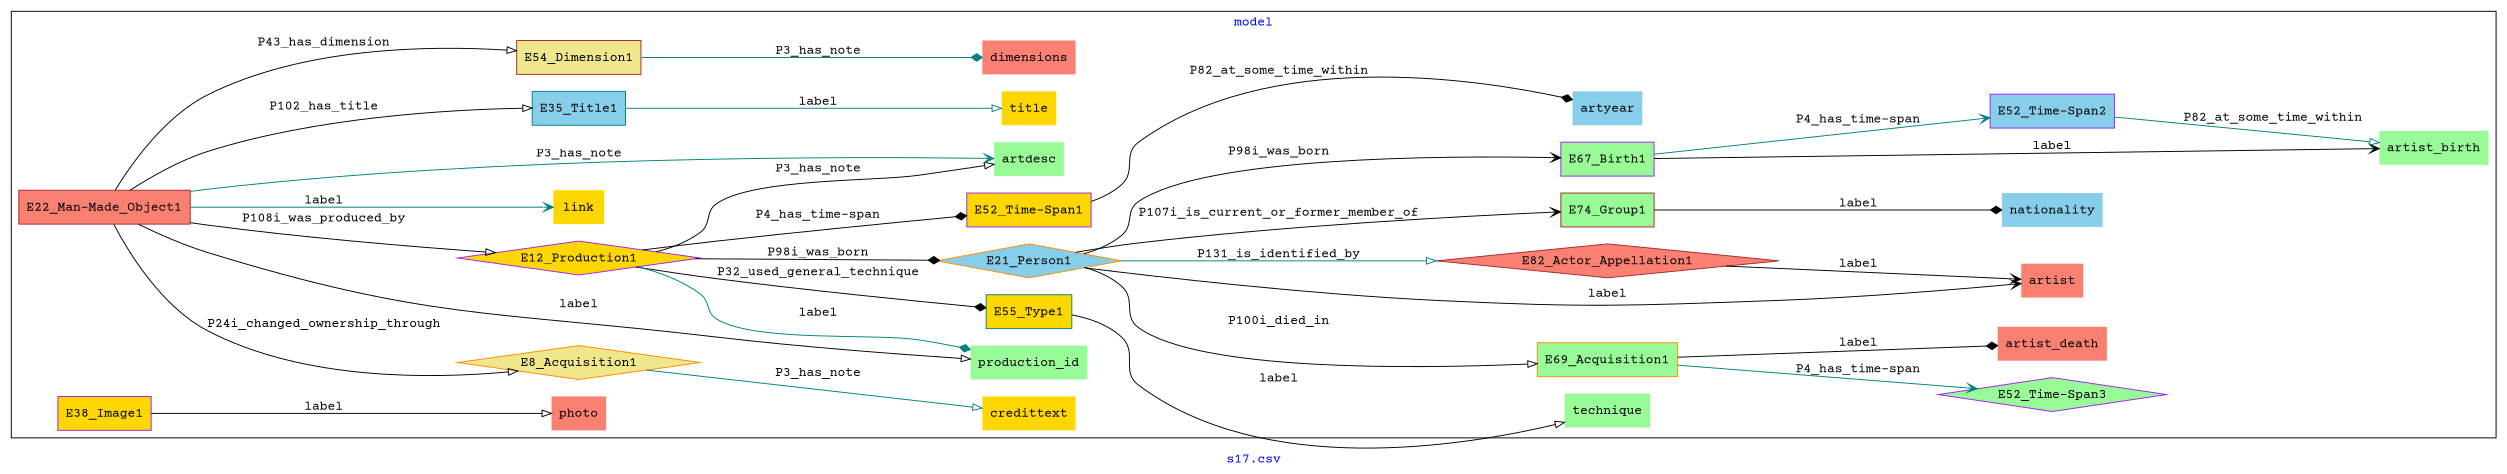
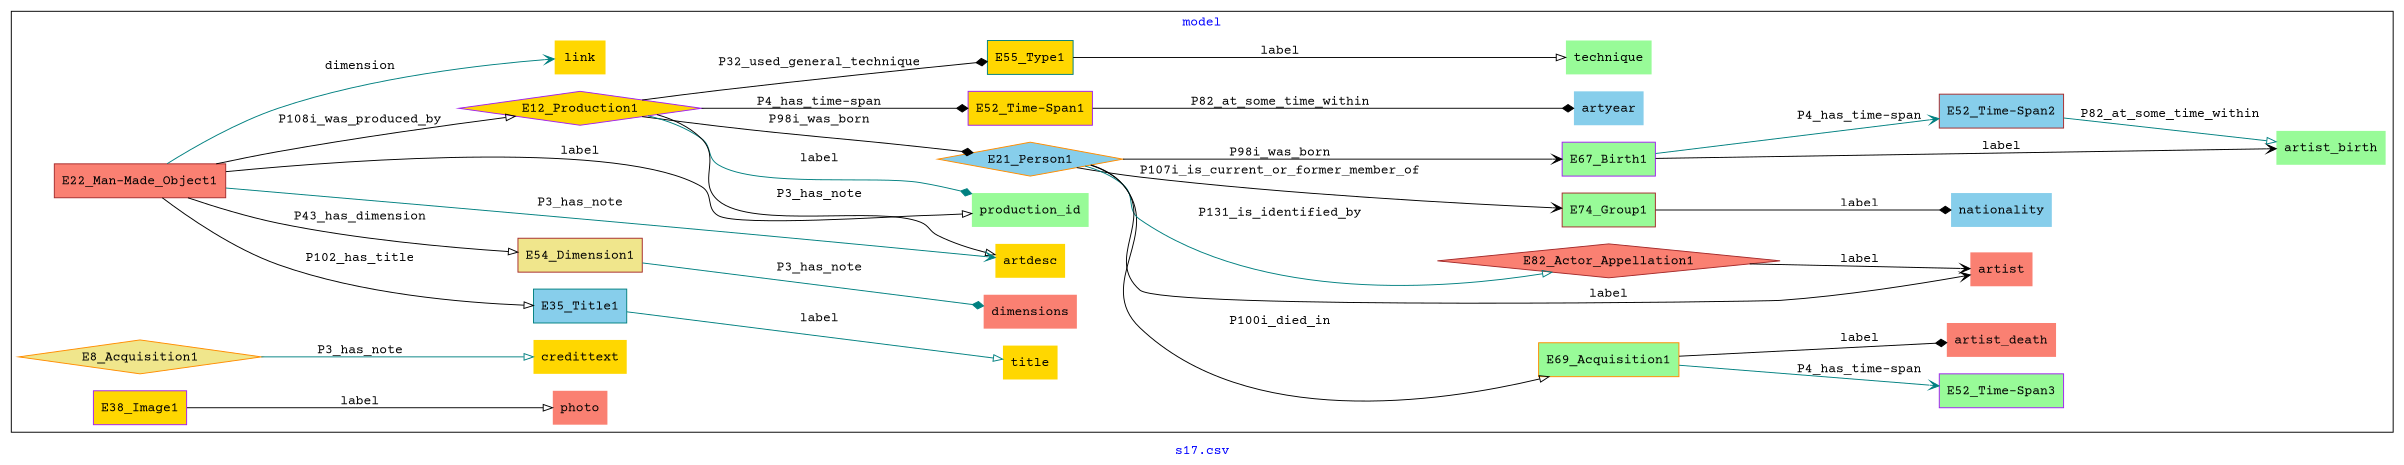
  digraph {
    fontcolor=blue
    fontname="Courier Prime"
    label="s17.csv"
    rankdir=LR
    remincross=true
    node [color=purple fillcolor=palegreen fontname="Courier Prime" shape=plaintext style=filled]
    edge [arrowhead=onormal color=black fontcolor=black fontname="Courier Prime"]
    n1 [fillcolor=gold label=E12_Production1 shape=diamond]
    n2 [color=darkorange fillcolor=skyblue label=E21_Person1 shape=diamond]
    n3 [fillcolor=gold label="E52_Time-Span1" shape=box]
    n4 [color=teal fillcolor=gold label=E55_Type1 shape=box]
    n5 [label=E67_Birth1 shape=box]
    n6 [color=darkorange label=E69_Acquisition1 shape=box]
    n7 [color=brown label=E74_Group1 shape=box]
    n8 [color=brown fillcolor=salmon label=E82_Actor_Appellation1 shape=diamond]
    n9 [color=brown fillcolor=salmon label="E22_Man-Made_Object1" shape=box]
    n10 [color=teal fillcolor=skyblue label=E35_Title1 shape=box]
    n11 [color=brown fillcolor=khaki label=E54_Dimension1 shape=box]
    n12 [color=darkorange fillcolor=khaki label=E8_Acquisition1 shape=diamond]
    n13 [fillcolor=gold label=E38_Image1 shape=box]
-   n14 [fillcolor=skyblue label="E52_Time-Span2" shape=box]
-   n15 [label="E52_Time-Span3" shape=diamond]
+   n14 [color=brown fillcolor=skyblue label="E52_Time-Span2" shape=box]
+   n15 [label="E52_Time-Span3" shape=box]
    n16 [label=technique]
    n17 [color=brown fillcolor=salmon label=photo]
    n18 [color=darkorange fillcolor=gold label=title]
    n19 [color=darkorange label=production_id]
    n20 [color=brown fillcolor=salmon label=dimensions]
    n21 [color=darkorange fillcolor=salmon label=artist_death]
    n22 [color=brown label=artist_birth]
    n23 [color=brown fillcolor=salmon label=artist]
    n24 [fillcolor=skyblue label=nationality]
-   n25 [color=darkorange label=artdesc]
+   n25 [color=darkorange fillcolor=gold label=artdesc]
    n26 [color=teal fillcolor=gold label=link]
    n27 [color=teal fillcolor=skyblue label=artyear]
    n28 [color=darkorange fillcolor=gold label=credittext]
    subgraph cluster_1 {
      label=model
      n1
      n2
      n3
      n4
      n5
      n6
      n7
      n8
      n9
      n10
      n11
      n12
      n13
      n14
      n15
      n16
      n17
      n18
      n19
      n20
      n21
      n22
      n23
      n24
      n25
      n26
      n27
      n28
    }
    n1 -> n2 [arrowhead=diamond label=P98i_was_born]
    n1 -> n3 [arrowhead=diamond label="P4_has_time-span"]
    n1 -> n4 [arrowhead=diamond label=P32_used_general_technique]
    n1 -> n19 [arrowhead=diamond color=teal label=label]
    n1 -> n25 [label=P3_has_note]
    n2 -> n5 [arrowhead=vee label=P98i_was_born]
    n2 -> n6 [label=P100i_died_in]
    n2 -> n7 [arrowhead=vee label=P107i_is_current_or_former_member_of]
    n2 -> n8 [color=teal label=P131_is_identified_by]
    n2 -> n23 [arrowhead=vee label=label]
    n3 -> n27 [arrowhead=diamond label=P82_at_some_time_within]
    n4 -> n16 [label=label]
    n5 -> n14 [arrowhead=vee color=teal label="P4_has_time-span"]
    n5 -> n22 [arrowhead=vee label=label]
    n6 -> n15 [arrowhead=vee color=teal label="P4_has_time-span"]
    n6 -> n21 [arrowhead=diamond label=label]
    n7 -> n24 [arrowhead=diamond label=label]
    n8 -> n23 [arrowhead=vee label=label]
    n9 -> n1 [label=P108i_was_produced_by]
    n9 -> n10 [label=P102_has_title]
    n9 -> n11 [label=P43_has_dimension]
-   n9 -> n12 [label=P24i_changed_ownership_through]
    n9 -> n19 [label=label]
    n9 -> n25 [arrowhead=vee color=teal label=P3_has_note]
-   n9 -> n26 [arrowhead=vee color=teal label=label]
+   n9 -> n26 [arrowhead=vee color=teal label=dimension]
    n10 -> n18 [color=teal label=label]
    n11 -> n20 [arrowhead=diamond color=teal label=P3_has_note]
    n12 -> n28 [color=teal label=P3_has_note]
    n13 -> n17 [label=label]
    n14 -> n22 [color=teal label=P82_at_some_time_within]
  }
